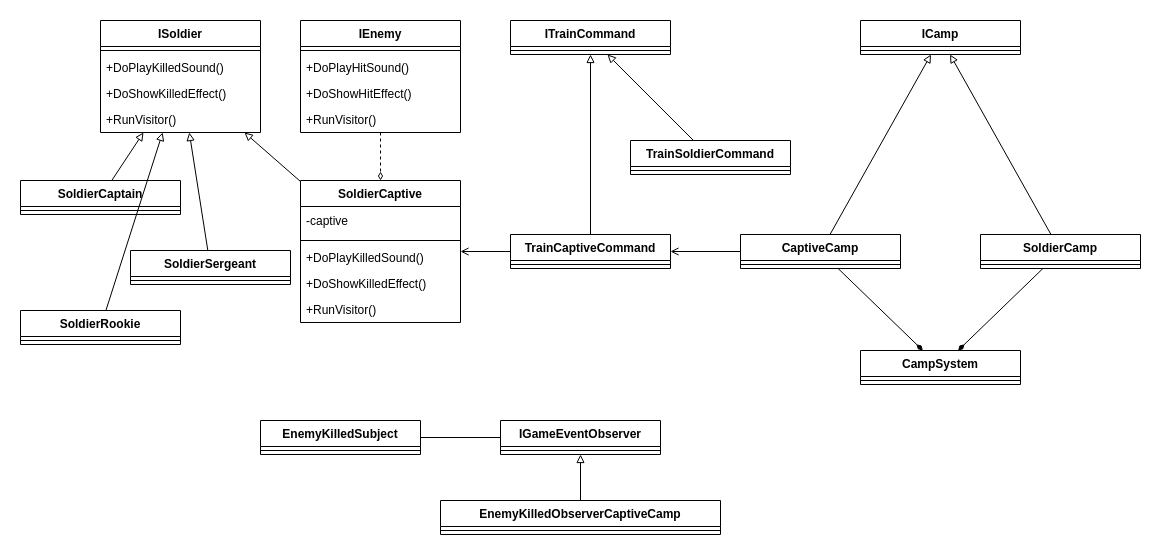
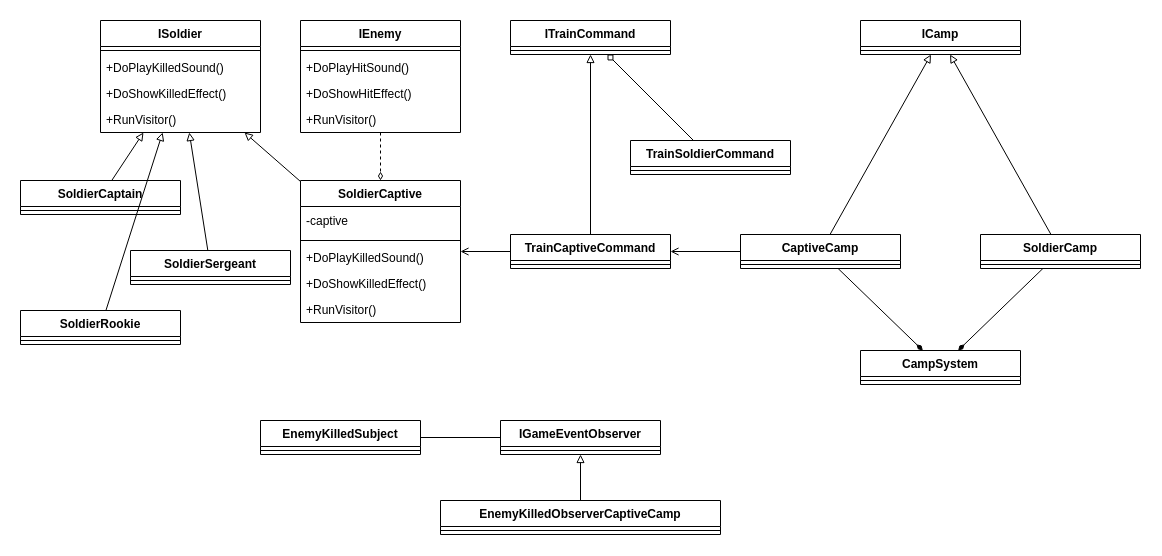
  <mxCell id="0" />
  <mxCell id="1" parent="0" />
  <mxCell id="2" value="ISoldier" style="swimlane;fontStyle=1;align=center;verticalAlign=top;childLayout=stackLayout;horizontal=1;startSize=26;horizontalStack=0;resizeParent=1;resizeParentMax=0;resizeLast=0;collapsible=1;marginBottom=0;whiteSpace=wrap;html=1;" vertex="1" parent="1"><mxGeometry x="100" y="20" width="160" height="112" as="geometry" /></mxCell>
  <mxCell id="3" value="" style="line;strokeWidth=1;fillColor=none;align=left;verticalAlign=middle;spacingTop=-1;spacingLeft=3;spacingRight=3;rotatable=0;labelPosition=right;points=[];portConstraint=eastwest;strokeColor=inherit;" vertex="1" parent="2"><mxGeometry y="26" width="160" height="8" as="geometry" /></mxCell>
  <mxCell id="4" value="+DoPlayKilledSound()" style="text;strokeColor=none;fillColor=none;align=left;verticalAlign=top;spacingLeft=4;spacingRight=4;overflow=hidden;rotatable=0;points=[[0,0.5],[1,0.5]];portConstraint=eastwest;whiteSpace=wrap;html=1;" vertex="1" parent="2"><mxGeometry y="34" width="160" height="26" as="geometry" /></mxCell>
  <mxCell id="5" value="+DoShowKilledEffect()" style="text;strokeColor=none;fillColor=none;align=left;verticalAlign=top;spacingLeft=4;spacingRight=4;overflow=hidden;rotatable=0;points=[[0,0.5],[1,0.5]];portConstraint=eastwest;whiteSpace=wrap;html=1;" vertex="1" parent="2"><mxGeometry y="60" width="160" height="26" as="geometry" /></mxCell>
  <mxCell id="6" value="+RunVisitor()" style="text;strokeColor=none;fillColor=none;align=left;verticalAlign=top;spacingLeft=4;spacingRight=4;overflow=hidden;rotatable=0;points=[[0,0.5],[1,0.5]];portConstraint=eastwest;whiteSpace=wrap;html=1;" vertex="1" parent="2"><mxGeometry y="86" width="160" height="26" as="geometry" /></mxCell>
  <mxCell id="7" style="edgeStyle=none;rounded=0;orthogonalLoop=1;jettySize=auto;html=1;endArrow=block;endFill=0;" edge="1" parent="1" source="8" target="2"><mxGeometry relative="1" as="geometry" /></mxCell>
  <mxCell id="8" value="SoldierCaptain" style="swimlane;fontStyle=1;align=center;verticalAlign=top;childLayout=stackLayout;horizontal=1;startSize=26;horizontalStack=0;resizeParent=1;resizeParentMax=0;resizeLast=0;collapsible=1;marginBottom=0;whiteSpace=wrap;html=1;" vertex="1" parent="1"><mxGeometry y="180" width="160" height="34" as="geometry" x="20" /></mxCell>
  <mxCell id="9" value="" style="line;strokeWidth=1;fillColor=none;align=left;verticalAlign=middle;spacingTop=-1;spacingLeft=3;spacingRight=3;rotatable=0;labelPosition=right;points=[];portConstraint=eastwest;strokeColor=inherit;" vertex="1" parent="8"><mxGeometry y="26" width="160" height="8" as="geometry" /></mxCell>
  <mxCell id="10" style="edgeStyle=none;rounded=0;orthogonalLoop=1;jettySize=auto;html=1;endArrow=block;endFill=0;" edge="1" parent="1" source="11" target="2"><mxGeometry relative="1" as="geometry" /></mxCell>
  <mxCell id="11" value="SoldierRookie" style="swimlane;fontStyle=1;align=center;verticalAlign=top;childLayout=stackLayout;horizontal=1;startSize=26;horizontalStack=0;resizeParent=1;resizeParentMax=0;resizeLast=0;collapsible=1;marginBottom=0;whiteSpace=wrap;html=1;" vertex="1" parent="1"><mxGeometry y="310" width="160" height="34" as="geometry" x="20" /></mxCell>
  <mxCell id="12" value="" style="line;strokeWidth=1;fillColor=none;align=left;verticalAlign=middle;spacingTop=-1;spacingLeft=3;spacingRight=3;rotatable=0;labelPosition=right;points=[];portConstraint=eastwest;strokeColor=inherit;" vertex="1" parent="11"><mxGeometry y="26" width="160" height="8" as="geometry" /></mxCell>
  <mxCell id="13" style="edgeStyle=none;rounded=0;orthogonalLoop=1;jettySize=auto;html=1;endArrow=block;endFill=0;" edge="1" parent="1" source="14" target="2"><mxGeometry relative="1" as="geometry" /></mxCell>
  <mxCell id="14" value="SoldierSergeant" style="swimlane;fontStyle=1;align=center;verticalAlign=top;childLayout=stackLayout;horizontal=1;startSize=26;horizontalStack=0;resizeParent=1;resizeParentMax=0;resizeLast=0;collapsible=1;marginBottom=0;whiteSpace=wrap;html=1;" vertex="1" parent="1"><mxGeometry x="130" y="250" width="160" height="34" as="geometry" /></mxCell>
  <mxCell id="15" value="" style="line;strokeWidth=1;fillColor=none;align=left;verticalAlign=middle;spacingTop=-1;spacingLeft=3;spacingRight=3;rotatable=0;labelPosition=right;points=[];portConstraint=eastwest;strokeColor=inherit;" vertex="1" parent="14"><mxGeometry y="26" width="160" height="8" as="geometry" /></mxCell>
  <mxCell id="16" style="edgeStyle=none;rounded=0;orthogonalLoop=1;jettySize=auto;html=1;endArrow=diamondThin;endFill=0;dashed=1;" edge="1" parent="1" source="17" target="23"><mxGeometry relative="1" as="geometry" /></mxCell>
  <mxCell id="17" value="IEnemy" style="swimlane;fontStyle=1;align=center;verticalAlign=top;childLayout=stackLayout;horizontal=1;startSize=26;horizontalStack=0;resizeParent=1;resizeParentMax=0;resizeLast=0;collapsible=1;marginBottom=0;whiteSpace=wrap;html=1;" vertex="1" parent="1"><mxGeometry x="300" y="20" width="160" height="112" as="geometry" /></mxCell>
  <mxCell id="18" value="" style="line;strokeWidth=1;fillColor=none;align=left;verticalAlign=middle;spacingTop=-1;spacingLeft=3;spacingRight=3;rotatable=0;labelPosition=right;points=[];portConstraint=eastwest;strokeColor=inherit;" vertex="1" parent="17"><mxGeometry y="26" width="160" height="8" as="geometry" /></mxCell>
  <mxCell id="19" value="+DoPlayHitSound()" style="text;strokeColor=none;fillColor=none;align=left;verticalAlign=top;spacingLeft=4;spacingRight=4;overflow=hidden;rotatable=0;points=[[0,0.5],[1,0.5]];portConstraint=eastwest;whiteSpace=wrap;html=1;" vertex="1" parent="17"><mxGeometry y="34" width="160" height="26" as="geometry" /></mxCell>
  <mxCell id="20" value="+DoShowHitEffect()" style="text;strokeColor=none;fillColor=none;align=left;verticalAlign=top;spacingLeft=4;spacingRight=4;overflow=hidden;rotatable=0;points=[[0,0.5],[1,0.5]];portConstraint=eastwest;whiteSpace=wrap;html=1;" vertex="1" parent="17"><mxGeometry y="60" width="160" height="26" as="geometry" /></mxCell>
  <mxCell id="21" value="+RunVisitor()" style="text;strokeColor=none;fillColor=none;align=left;verticalAlign=top;spacingLeft=4;spacingRight=4;overflow=hidden;rotatable=0;points=[[0,0.5],[1,0.5]];portConstraint=eastwest;whiteSpace=wrap;html=1;" vertex="1" parent="17"><mxGeometry y="86" width="160" height="26" as="geometry" /></mxCell>
  <mxCell id="22" style="edgeStyle=none;rounded=0;orthogonalLoop=1;jettySize=auto;html=1;endArrow=block;endFill=0;" edge="1" parent="1" source="23" target="2"><mxGeometry relative="1" as="geometry" /></mxCell>
  <mxCell id="23" value="SoldierCaptive" style="swimlane;fontStyle=1;align=center;verticalAlign=top;childLayout=stackLayout;horizontal=1;startSize=26;horizontalStack=0;resizeParent=1;resizeParentMax=0;resizeLast=0;collapsible=1;marginBottom=0;whiteSpace=wrap;html=1;" vertex="1" parent="1"><mxGeometry x="300" y="180" width="160" height="142" as="geometry" /></mxCell>
  <mxCell id="24" value="-captive" style="text;html=1;strokeColor=none;fillColor=none;align=left;verticalAlign=middle;whiteSpace=wrap;rounded=0;spacingLeft=4;spacingRight=4;" vertex="1" parent="23"><mxGeometry y="26" width="160" height="30" as="geometry" /></mxCell>
  <mxCell id="25" value="" style="line;strokeWidth=1;fillColor=none;align=left;verticalAlign=middle;spacingTop=-1;spacingLeft=3;spacingRight=3;rotatable=0;labelPosition=right;points=[];portConstraint=eastwest;strokeColor=inherit;" vertex="1" parent="23"><mxGeometry y="56" width="160" height="8" as="geometry" /></mxCell>
  <mxCell id="26" value="+DoPlayKilledSound()" style="text;strokeColor=none;fillColor=none;align=left;verticalAlign=top;spacingLeft=4;spacingRight=4;overflow=hidden;rotatable=0;points=[[0,0.5],[1,0.5]];portConstraint=eastwest;whiteSpace=wrap;html=1;" vertex="1" parent="23"><mxGeometry y="64" width="160" height="26" as="geometry" /></mxCell>
  <mxCell id="27" value="+DoShowKilledEffect()" style="text;strokeColor=none;fillColor=none;align=left;verticalAlign=top;spacingLeft=4;spacingRight=4;overflow=hidden;rotatable=0;points=[[0,0.5],[1,0.5]];portConstraint=eastwest;whiteSpace=wrap;html=1;" vertex="1" parent="23"><mxGeometry y="90" width="160" height="26" as="geometry" /></mxCell>
  <mxCell id="28" value="+RunVisitor()" style="text;strokeColor=none;fillColor=none;align=left;verticalAlign=top;spacingLeft=4;spacingRight=4;overflow=hidden;rotatable=0;points=[[0,0.5],[1,0.5]];portConstraint=eastwest;whiteSpace=wrap;html=1;" vertex="1" parent="23"><mxGeometry y="116" width="160" height="26" as="geometry" /></mxCell>
  <mxCell id="29" value="ITrainCommand" style="swimlane;fontStyle=1;align=center;verticalAlign=top;childLayout=stackLayout;horizontal=1;startSize=26;horizontalStack=0;resizeParent=1;resizeParentMax=0;resizeLast=0;collapsible=1;marginBottom=0;whiteSpace=wrap;html=1;" vertex="1" parent="1"><mxGeometry x="510" y="20" width="160" height="34" as="geometry" /></mxCell>
  <mxCell id="30" value="" style="line;strokeWidth=1;fillColor=none;align=left;verticalAlign=middle;spacingTop=-1;spacingLeft=3;spacingRight=3;rotatable=0;labelPosition=right;points=[];portConstraint=eastwest;strokeColor=inherit;" vertex="1" parent="29"><mxGeometry y="26" width="160" height="8" as="geometry" /></mxCell>
- <mxCell id="31" style="edgeStyle=none;rounded=0;orthogonalLoop=1;jettySize=auto;html=1;endArrow=block;endFill=0;" edge="1" parent="1" source="32" target="29"><mxGeometry relative="1" as="geometry" /></mxCell>
+ <mxCell id="31" style="edgeStyle=none;rounded=0;orthogonalLoop=1;jettySize=auto;html=1;endArrow=diamond;endFill=0;" edge="1" parent="1" source="32" target="29"><mxGeometry relative="1" as="geometry" /></mxCell>
  <mxCell id="32" value="TrainSoldierCommand" style="swimlane;fontStyle=1;align=center;verticalAlign=top;childLayout=stackLayout;horizontal=1;startSize=26;horizontalStack=0;resizeParent=1;resizeParentMax=0;resizeLast=0;collapsible=1;marginBottom=0;whiteSpace=wrap;html=1;" vertex="1" parent="1"><mxGeometry x="630" y="140" width="160" height="34" as="geometry" /></mxCell>
  <mxCell id="33" value="" style="line;strokeWidth=1;fillColor=none;align=left;verticalAlign=middle;spacingTop=-1;spacingLeft=3;spacingRight=3;rotatable=0;labelPosition=right;points=[];portConstraint=eastwest;strokeColor=inherit;" vertex="1" parent="32"><mxGeometry y="26" width="160" height="8" as="geometry" /></mxCell>
  <mxCell id="34" style="edgeStyle=none;rounded=0;orthogonalLoop=1;jettySize=auto;html=1;endArrow=open;endFill=0;" edge="1" parent="1" source="36" target="23"><mxGeometry relative="1" as="geometry" /></mxCell>
  <mxCell id="35" style="edgeStyle=none;rounded=0;orthogonalLoop=1;jettySize=auto;html=1;endArrow=block;endFill=0;" edge="1" parent="1" source="36" target="29"><mxGeometry relative="1" as="geometry" /></mxCell>
  <mxCell id="36" value="TrainCaptiveCommand" style="swimlane;fontStyle=1;align=center;verticalAlign=top;childLayout=stackLayout;horizontal=1;startSize=26;horizontalStack=0;resizeParent=1;resizeParentMax=0;resizeLast=0;collapsible=1;marginBottom=0;whiteSpace=wrap;html=1;" vertex="1" parent="1"><mxGeometry x="510" y="234" width="160" height="34" as="geometry" /></mxCell>
  <mxCell id="37" value="" style="line;strokeWidth=1;fillColor=none;align=left;verticalAlign=middle;spacingTop=-1;spacingLeft=3;spacingRight=3;rotatable=0;labelPosition=right;points=[];portConstraint=eastwest;strokeColor=inherit;" vertex="1" parent="36"><mxGeometry y="26" width="160" height="8" as="geometry" /></mxCell>
  <mxCell id="38" value="ICamp" style="swimlane;fontStyle=1;align=center;verticalAlign=top;childLayout=stackLayout;horizontal=1;startSize=26;horizontalStack=0;resizeParent=1;resizeParentMax=0;resizeLast=0;collapsible=1;marginBottom=0;whiteSpace=wrap;html=1;" vertex="1" parent="1"><mxGeometry x="860" y="20" width="160" height="34" as="geometry" /></mxCell>
  <mxCell id="39" value="" style="line;strokeWidth=1;fillColor=none;align=left;verticalAlign=middle;spacingTop=-1;spacingLeft=3;spacingRight=3;rotatable=0;labelPosition=right;points=[];portConstraint=eastwest;strokeColor=inherit;" vertex="1" parent="38"><mxGeometry y="26" width="160" height="8" as="geometry" /></mxCell>
  <mxCell id="40" style="edgeStyle=none;rounded=0;orthogonalLoop=1;jettySize=auto;html=1;endArrow=open;endFill=0;" edge="1" parent="1" source="43" target="36"><mxGeometry relative="1" as="geometry" /></mxCell>
  <mxCell id="41" style="edgeStyle=none;rounded=0;orthogonalLoop=1;jettySize=auto;html=1;endArrow=block;endFill=0;" edge="1" parent="1" source="43" target="38"><mxGeometry relative="1" as="geometry" /></mxCell>
  <mxCell id="42" style="edgeStyle=none;rounded=0;orthogonalLoop=1;jettySize=auto;html=1;endArrow=diamondThin;endFill=1;" edge="1" parent="1" source="43" target="49"><mxGeometry relative="1" as="geometry" /></mxCell>
  <mxCell id="43" value="CaptiveCamp" style="swimlane;fontStyle=1;align=center;verticalAlign=top;childLayout=stackLayout;horizontal=1;startSize=26;horizontalStack=0;resizeParent=1;resizeParentMax=0;resizeLast=0;collapsible=1;marginBottom=0;whiteSpace=wrap;html=1;" vertex="1" parent="1"><mxGeometry x="740" y="234" width="160" height="34" as="geometry" /></mxCell>
  <mxCell id="44" value="" style="line;strokeWidth=1;fillColor=none;align=left;verticalAlign=middle;spacingTop=-1;spacingLeft=3;spacingRight=3;rotatable=0;labelPosition=right;points=[];portConstraint=eastwest;strokeColor=inherit;" vertex="1" parent="43"><mxGeometry y="26" width="160" height="8" as="geometry" /></mxCell>
  <mxCell id="45" style="edgeStyle=none;rounded=0;orthogonalLoop=1;jettySize=auto;html=1;endArrow=block;endFill=0;" edge="1" parent="1" source="47" target="38"><mxGeometry relative="1" as="geometry" /></mxCell>
  <mxCell id="46" style="edgeStyle=none;rounded=0;orthogonalLoop=1;jettySize=auto;html=1;endArrow=diamondThin;endFill=1;" edge="1" parent="1" source="47" target="49"><mxGeometry relative="1" as="geometry" /></mxCell>
  <mxCell id="47" value="SoldierCamp" style="swimlane;fontStyle=1;align=center;verticalAlign=top;childLayout=stackLayout;horizontal=1;startSize=26;horizontalStack=0;resizeParent=1;resizeParentMax=0;resizeLast=0;collapsible=1;marginBottom=0;whiteSpace=wrap;html=1;" vertex="1" parent="1"><mxGeometry x="980" y="234" width="160" height="34" as="geometry" /></mxCell>
  <mxCell id="48" value="" style="line;strokeWidth=1;fillColor=none;align=left;verticalAlign=middle;spacingTop=-1;spacingLeft=3;spacingRight=3;rotatable=0;labelPosition=right;points=[];portConstraint=eastwest;strokeColor=inherit;" vertex="1" parent="47"><mxGeometry y="26" width="160" height="8" as="geometry" /></mxCell>
  <mxCell id="49" value="CampSystem" style="swimlane;fontStyle=1;align=center;verticalAlign=top;childLayout=stackLayout;horizontal=1;startSize=26;horizontalStack=0;resizeParent=1;resizeParentMax=0;resizeLast=0;collapsible=1;marginBottom=0;whiteSpace=wrap;html=1;" vertex="1" parent="1"><mxGeometry x="860" y="350" width="160" height="34" as="geometry" /></mxCell>
  <mxCell id="50" value="" style="line;strokeWidth=1;fillColor=none;align=left;verticalAlign=middle;spacingTop=-1;spacingLeft=3;spacingRight=3;rotatable=0;labelPosition=right;points=[];portConstraint=eastwest;strokeColor=inherit;" vertex="1" parent="49"><mxGeometry y="26" width="160" height="8" as="geometry" /></mxCell>
  <mxCell id="51" value="IGameEventObserver" style="swimlane;fontStyle=1;align=center;verticalAlign=top;childLayout=stackLayout;horizontal=1;startSize=26;horizontalStack=0;resizeParent=1;resizeParentMax=0;resizeLast=0;collapsible=1;marginBottom=0;whiteSpace=wrap;html=1;" vertex="1" parent="1"><mxGeometry x="500" y="420" width="160" height="34" as="geometry" /></mxCell>
  <mxCell id="52" value="" style="line;strokeWidth=1;fillColor=none;align=left;verticalAlign=middle;spacingTop=-1;spacingLeft=3;spacingRight=3;rotatable=0;labelPosition=right;points=[];portConstraint=eastwest;strokeColor=inherit;" vertex="1" parent="51"><mxGeometry y="26" width="160" height="8" as="geometry" /></mxCell>
  <mxCell id="53" style="edgeStyle=none;rounded=0;orthogonalLoop=1;jettySize=auto;html=1;endArrow=none;endFill=0;" edge="1" parent="1" source="54" target="51"><mxGeometry relative="1" as="geometry" /></mxCell>
  <mxCell id="54" value="EnemyKilledSubject" style="swimlane;fontStyle=1;align=center;verticalAlign=top;childLayout=stackLayout;horizontal=1;startSize=26;horizontalStack=0;resizeParent=1;resizeParentMax=0;resizeLast=0;collapsible=1;marginBottom=0;whiteSpace=wrap;html=1;" vertex="1" parent="1"><mxGeometry x="260" y="420" width="160" height="34" as="geometry" /></mxCell>
  <mxCell id="55" value="" style="line;strokeWidth=1;fillColor=none;align=left;verticalAlign=middle;spacingTop=-1;spacingLeft=3;spacingRight=3;rotatable=0;labelPosition=right;points=[];portConstraint=eastwest;strokeColor=inherit;" vertex="1" parent="54"><mxGeometry y="26" width="160" height="8" as="geometry" /></mxCell>
  <mxCell id="56" style="edgeStyle=none;rounded=0;orthogonalLoop=1;jettySize=auto;html=1;endArrow=block;endFill=0;" edge="1" parent="1" source="57" target="51"><mxGeometry relative="1" as="geometry" /></mxCell>
  <mxCell id="57" value="EnemyKilledObserverCaptiveCamp" style="swimlane;fontStyle=1;align=center;verticalAlign=top;childLayout=stackLayout;horizontal=1;startSize=26;horizontalStack=0;resizeParent=1;resizeParentMax=0;resizeLast=0;collapsible=1;marginBottom=0;whiteSpace=wrap;html=1;" vertex="1" parent="1"><mxGeometry x="440" y="500" width="280" height="34" as="geometry" /></mxCell>
  <mxCell id="58" value="" style="line;strokeWidth=1;fillColor=none;align=left;verticalAlign=middle;spacingTop=-1;spacingLeft=3;spacingRight=3;rotatable=0;labelPosition=right;points=[];portConstraint=eastwest;strokeColor=inherit;" vertex="1" parent="57"><mxGeometry y="26" width="280" height="8" as="geometry" /></mxCell>
